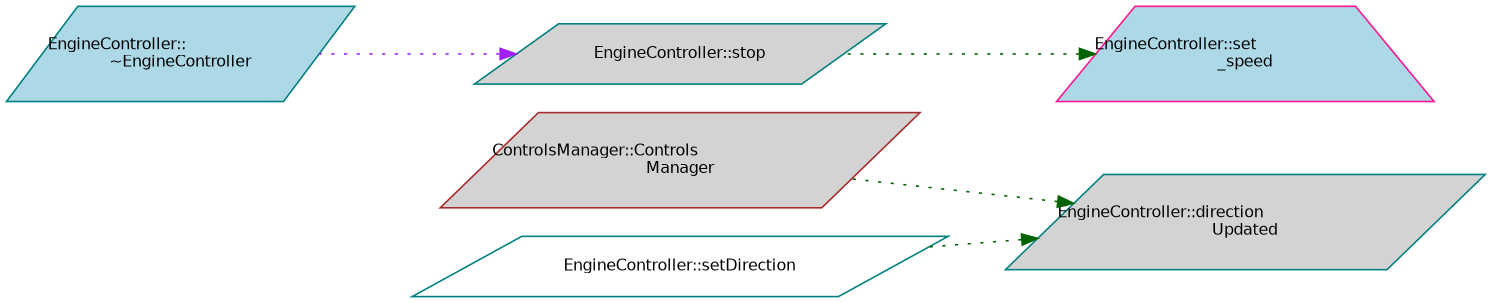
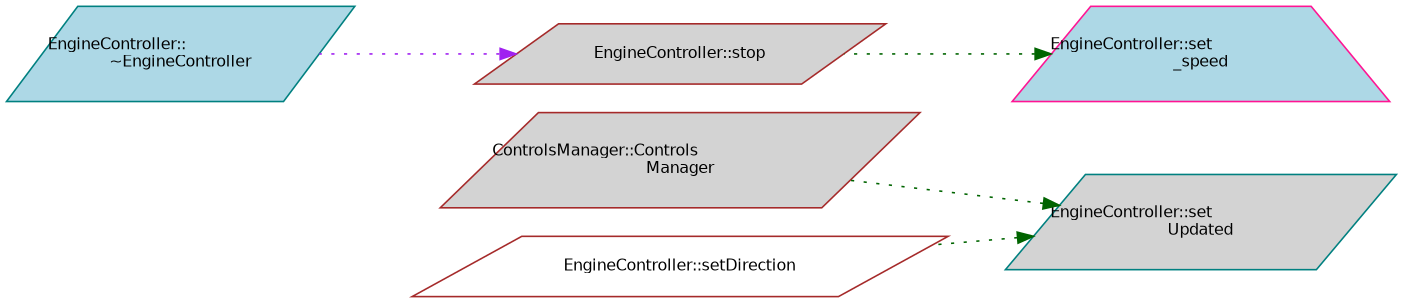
  digraph {
    rankdir=RL
    node [color=teal fillcolor=lightgrey fontname=Helvetica fontsize=10 shape=parallelogram style=filled]
    edge [color=darkgreen dir=back fontname=Helvetica fontsize=10 labelfontname=Helvetica labelfontsize=10 style=dotted]
-   n1 [fontcolor=black height=0.2 label="EngineController::direction\lUpdated" width=0.4]
+   n1 [fontcolor=black height=0.2 label="EngineController::set\lUpdated" width=0.4]
    n2 [color=brown height=0.2 label="ControlsManager::Controls\lManager" width=0.4]
-   n3 [fillcolor=white height=0.2 label="EngineController::setDirection" width=0.4]
+   n3 [color=brown fillcolor=white height=0.2 label="EngineController::setDirection" width=0.4]
    n4 [color=deeppink fillcolor=lightblue height=0.2 label="EngineController::set\l_speed" shape=trapezium width=0.4]
-   n5 [height=0.2 label="EngineController::stop" width=0.4]
+   n5 [color=brown height=0.2 label="EngineController::stop" width=0.4]
    n6 [fillcolor=lightblue height=0.2 label="EngineController::\l~EngineController" width=0.4]
    n1 -> n2
    n1 -> n3
    n4 -> n5
    n5 -> n6 [color=purple]
  }
